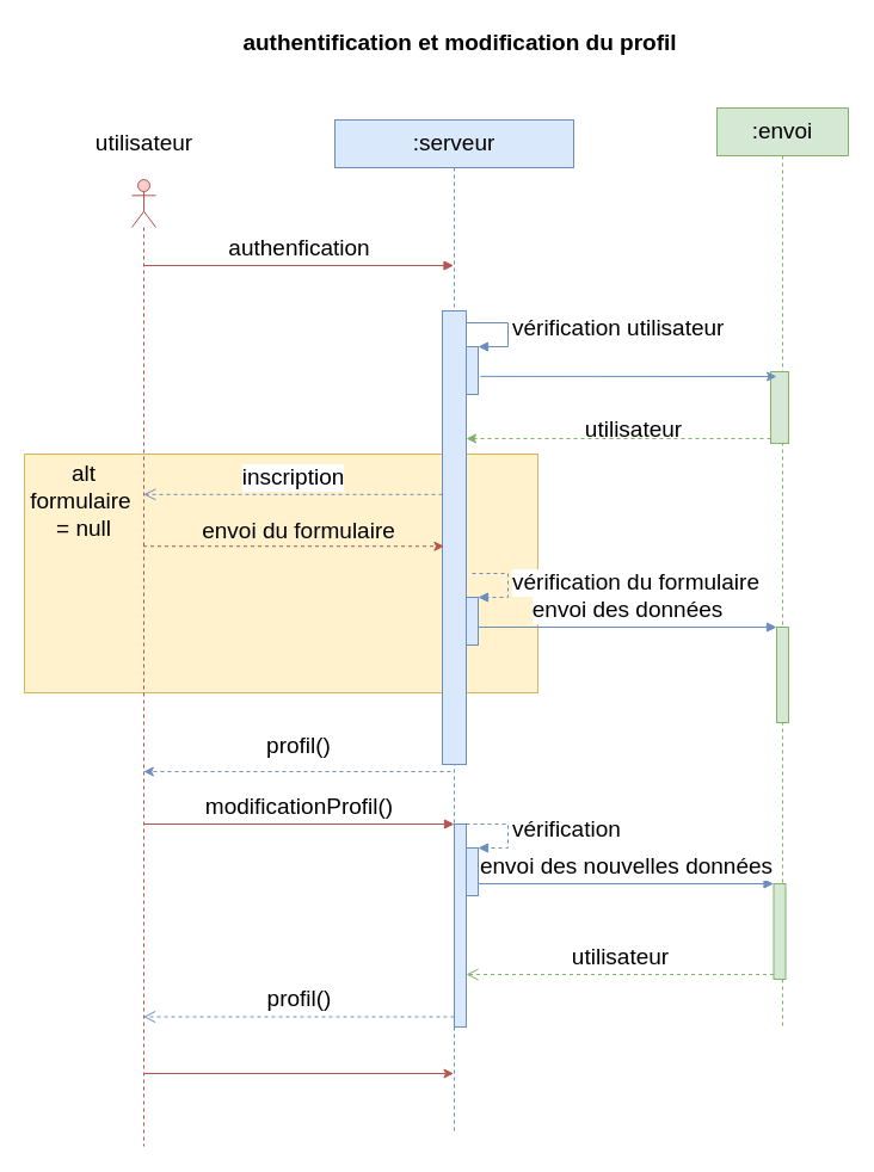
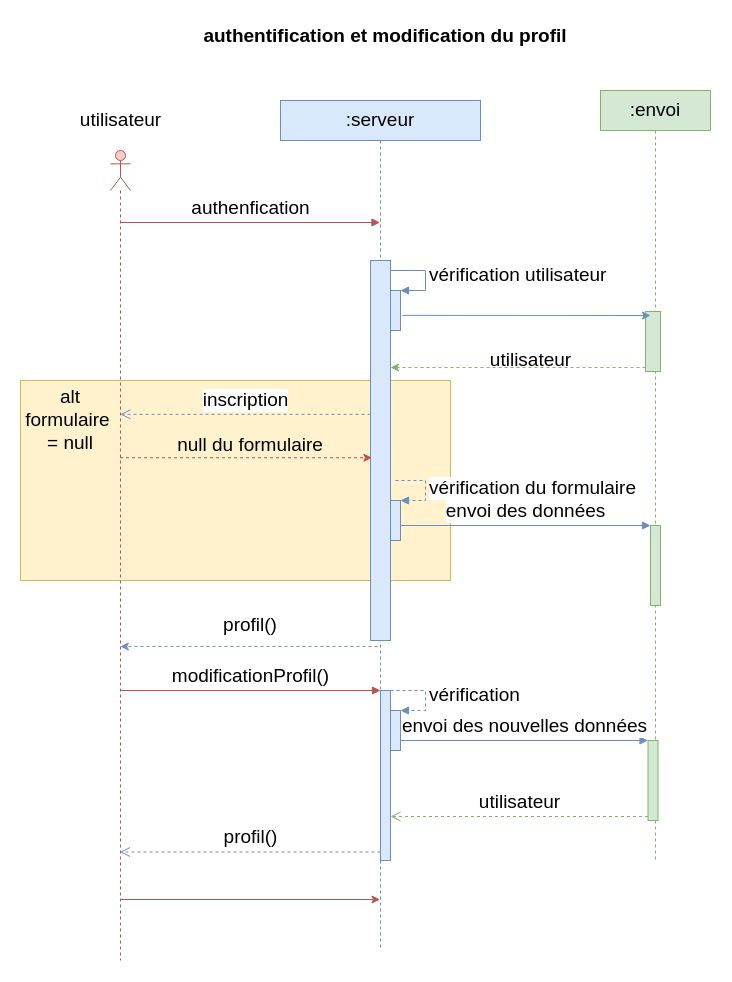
  <mxCell id="0" />
  <mxCell id="1" parent="0" />
  <mxCell id="2" value="authentification et modification du profil" style="text;align=center;fontStyle=1;verticalAlign=middle;spacingLeft=3;spacingRight=3;strokeColor=none;rotatable=0;points=[[0,0.5],[1,0.5]];portConstraint=eastwest;fontSize=19;" parent="1" vertex="1"><mxGeometry x="345" y="20" width="80" height="26" as="geometry" /></mxCell>
  <mxCell id="3" value="utilisateur" style="text;html=1;align=center;verticalAlign=middle;resizable=0;points=[];autosize=1;strokeColor=none;fillColor=none;fontSize=19;" parent="1" vertex="1"><mxGeometry x="70" y="100" width="100" height="40" as="geometry" /></mxCell>
  <mxCell id="4" value=":envoi" style="shape=umlLifeline;perimeter=lifelinePerimeter;whiteSpace=wrap;html=1;container=1;collapsible=0;recursiveResize=0;outlineConnect=0;fontSize=19;fillColor=#d5e8d4;strokeColor=#82b366;" parent="1" vertex="1"><mxGeometry x="600" y="90" width="110" height="770" as="geometry" /></mxCell>
  <mxCell id="5" value="" style="rounded=0;whiteSpace=wrap;html=1;fontSize=19;fillColor=#d5e8d4;strokeColor=#82b366;" parent="4" vertex="1"><mxGeometry x="45" y="221" width="15" height="60" as="geometry" /></mxCell>
  <mxCell id="6" value="" style="html=1;points=[];perimeter=orthogonalPerimeter;fontSize=19;fillColor=#d5e8d4;strokeColor=#82b366;" parent="4" vertex="1"><mxGeometry x="50" y="435" width="10" height="80" as="geometry" /></mxCell>
  <mxCell id="7" value="" style="html=1;points=[];perimeter=orthogonalPerimeter;fontSize=19;fillColor=#d5e8d4;strokeColor=#82b366;" parent="4" vertex="1"><mxGeometry x="47.5" y="650" width="10" height="80" as="geometry" /></mxCell>
  <mxCell id="8" value=":serveur" style="shape=umlLifeline;perimeter=lifelinePerimeter;whiteSpace=wrap;html=1;container=1;collapsible=0;recursiveResize=0;outlineConnect=0;fontSize=19;fillColor=#dae8fc;strokeColor=#6c8ebf;" parent="1" vertex="1"><mxGeometry x="280" y="100" width="200" height="850" as="geometry" /></mxCell>
  <mxCell id="9" value="" style="rounded=0;whiteSpace=wrap;html=1;fontSize=19;fillColor=#fff2cc;strokeColor=#d6b656;" parent="8" vertex="1"><mxGeometry x="-260" y="280" width="430" height="200" as="geometry" /></mxCell>
  <mxCell id="10" value="" style="html=1;points=[];perimeter=orthogonalPerimeter;fontSize=19;fillColor=#dae8fc;strokeColor=#6c8ebf;" parent="8" vertex="1"><mxGeometry x="110" y="190" width="10" height="40" as="geometry" /></mxCell>
  <mxCell id="11" value="vérification utilisateur" style="edgeStyle=orthogonalEdgeStyle;html=1;align=left;spacingLeft=2;endArrow=block;rounded=0;entryX=1;entryY=0;fontSize=19;fillColor=#dae8fc;strokeColor=#6c8ebf;" parent="8" source="12" target="10" edge="1"><mxGeometry relative="1" as="geometry"><mxPoint x="115" y="170" as="sourcePoint" /><Array as="points"><mxPoint x="145" y="170" /><mxPoint x="145" y="190" /></Array></mxGeometry></mxCell>
  <mxCell id="12" value="" style="html=1;points=[];perimeter=orthogonalPerimeter;fontSize=19;fillColor=#dae8fc;strokeColor=#6c8ebf;" parent="8" vertex="1"><mxGeometry x="90" y="160" width="20" height="380" as="geometry" /></mxCell>
  <mxCell id="13" value="alt formulaire&amp;nbsp; = null" style="text;html=1;strokeColor=none;fillColor=none;align=center;verticalAlign=middle;whiteSpace=wrap;rounded=0;fontSize=19;" parent="8" vertex="1"><mxGeometry x="-240" y="300" width="60" height="40" as="geometry" /></mxCell>
- <mxCell id="14" value="envoi du formulaire" style="text;html=1;strokeColor=none;fillColor=none;align=center;verticalAlign=middle;whiteSpace=wrap;rounded=0;fontSize=19;" parent="8" vertex="1"><mxGeometry x="-140" y="330" width="220" height="30" as="geometry" /></mxCell>
+ <mxCell id="14" value="null du formulaire" style="text;html=1;strokeColor=none;fillColor=none;align=center;verticalAlign=middle;whiteSpace=wrap;rounded=0;fontSize=19;" parent="8" vertex="1"><mxGeometry x="-140" y="330" width="220" height="30" as="geometry" /></mxCell>
  <mxCell id="15" value="" style="html=1;points=[];perimeter=orthogonalPerimeter;fontSize=19;fillColor=#dae8fc;strokeColor=#6c8ebf;" parent="8" vertex="1"><mxGeometry x="110" y="400" width="10" height="40" as="geometry" /></mxCell>
  <mxCell id="16" value="vérification du formulaire" style="edgeStyle=orthogonalEdgeStyle;html=1;align=left;spacingLeft=2;endArrow=block;rounded=0;entryX=1;entryY=0;dashed=1;fontSize=19;fillColor=#dae8fc;strokeColor=#6c8ebf;" parent="8" target="15" edge="1"><mxGeometry relative="1" as="geometry"><mxPoint x="115" y="380" as="sourcePoint" /><Array as="points"><mxPoint x="145" y="380" /></Array></mxGeometry></mxCell>
  <mxCell id="17" value="" style="html=1;points=[];perimeter=orthogonalPerimeter;fontSize=19;fillColor=#dae8fc;strokeColor=#6c8ebf;" parent="8" vertex="1"><mxGeometry x="100" y="590" width="10" height="170" as="geometry" /></mxCell>
  <mxCell id="18" value="" style="html=1;points=[];perimeter=orthogonalPerimeter;fontSize=19;fillColor=#dae8fc;strokeColor=#6c8ebf;" parent="8" vertex="1"><mxGeometry x="110" y="610" width="10" height="40" as="geometry" /></mxCell>
  <mxCell id="19" value="vérification" style="edgeStyle=orthogonalEdgeStyle;html=1;align=left;spacingLeft=2;endArrow=block;rounded=0;entryX=1;entryY=0;fontSize=19;fillColor=#dae8fc;strokeColor=#6c8ebf;dashed=1;" parent="8" source="17" target="18" edge="1"><mxGeometry relative="1" as="geometry"><mxPoint x="115" y="590" as="sourcePoint" /><Array as="points"><mxPoint x="145" y="590" /><mxPoint x="145" y="610" /></Array></mxGeometry></mxCell>
  <mxCell id="20" value="" style="shape=umlLifeline;participant=umlActor;perimeter=lifelinePerimeter;whiteSpace=wrap;html=1;container=1;collapsible=0;recursiveResize=0;verticalAlign=top;spacingTop=36;outlineConnect=0;fontSize=19;fillColor=#f8cecc;strokeColor=#b85450;" parent="1" vertex="1"><mxGeometry x="110" y="150" width="20" height="810" as="geometry" /></mxCell>
  <mxCell id="21" value="authenfication" style="html=1;verticalAlign=bottom;endArrow=block;rounded=0;fontSize=19;fillColor=#f8cecc;strokeColor=#b85450;" parent="1" target="8" edge="1"><mxGeometry relative="1" as="geometry"><mxPoint x="119.81" y="222" as="sourcePoint" /><mxPoint x="340" y="222" as="targetPoint" /></mxGeometry></mxCell>
  <mxCell id="22" value="" style="endArrow=classic;html=1;rounded=0;fontSize=19;fillColor=#dae8fc;strokeColor=#6c8ebf;exitX=1.179;exitY=0.622;exitDx=0;exitDy=0;exitPerimeter=0;" parent="1" source="10" edge="1"><mxGeometry width="50" height="50" relative="1" as="geometry"><mxPoint x="390" y="344" as="sourcePoint" /><mxPoint x="650" y="315" as="targetPoint" /></mxGeometry></mxCell>
  <mxCell id="23" value="" style="endArrow=classic;html=1;rounded=0;fontSize=19;exitX=0;exitY=0.75;exitDx=0;exitDy=0;fillColor=#d5e8d4;strokeColor=#82b366;dashed=1;" parent="1" edge="1"><mxGeometry width="50" height="50" relative="1" as="geometry"><mxPoint x="645" y="367" as="sourcePoint" /><mxPoint x="390" y="367" as="targetPoint" /></mxGeometry></mxCell>
  <mxCell id="24" value="utilisateur" style="text;html=1;align=center;verticalAlign=middle;resizable=0;points=[];autosize=1;strokeColor=none;fillColor=none;fontSize=19;" parent="1" vertex="1"><mxGeometry x="480" y="340" width="100" height="40" as="geometry" /></mxCell>
  <mxCell id="25" value="inscription" style="html=1;verticalAlign=bottom;endArrow=open;dashed=1;endSize=8;rounded=0;fontSize=19;exitX=0.003;exitY=0.438;exitDx=0;exitDy=0;exitPerimeter=0;fillColor=#dae8fc;strokeColor=#6c8ebf;" parent="1" edge="1"><mxGeometry relative="1" as="geometry"><mxPoint x="370.06" y="413.82" as="sourcePoint" /><mxPoint x="119.81" y="413.82" as="targetPoint" /></mxGeometry></mxCell>
  <mxCell id="26" value="" style="endArrow=classic;html=1;rounded=0;dashed=1;fontSize=19;entryX=0.072;entryY=0.519;entryDx=0;entryDy=0;entryPerimeter=0;fillColor=#f8cecc;strokeColor=#b85450;" parent="1" source="20" target="12" edge="1"><mxGeometry width="50" height="50" relative="1" as="geometry"><mxPoint x="470" y="470" as="sourcePoint" /><mxPoint x="520" y="420" as="targetPoint" /></mxGeometry></mxCell>
  <mxCell id="27" value="envoi des données" style="html=1;verticalAlign=bottom;endArrow=block;entryX=0;entryY=0;rounded=0;fontSize=19;fillColor=#dae8fc;strokeColor=#6c8ebf;" parent="1" source="15" target="6" edge="1"><mxGeometry relative="1" as="geometry"><mxPoint x="460" y="525" as="sourcePoint" /></mxGeometry></mxCell>
  <mxCell id="28" value="" style="endArrow=classic;html=1;rounded=0;dashed=1;fontSize=19;exitX=0.348;exitY=1.008;exitDx=0;exitDy=0;exitPerimeter=0;fillColor=#dae8fc;strokeColor=#6c8ebf;" parent="1" edge="1"><mxGeometry width="50" height="50" relative="1" as="geometry"><mxPoint x="376.96" y="646.04" as="sourcePoint" /><mxPoint x="119.81" y="646.04" as="targetPoint" /></mxGeometry></mxCell>
  <mxCell id="29" value="profil()" style="text;html=1;strokeColor=none;fillColor=none;align=center;verticalAlign=middle;whiteSpace=wrap;rounded=0;fontSize=19;" parent="1" vertex="1"><mxGeometry x="220" y="610" width="60" height="30" as="geometry" /></mxCell>
  <mxCell id="30" value="modificationProfil()" style="html=1;verticalAlign=bottom;endArrow=block;entryX=0;entryY=0;rounded=0;fontSize=19;fillColor=#f8cecc;strokeColor=#b85450;" parent="1" source="20" target="17" edge="1"><mxGeometry relative="1" as="geometry"><mxPoint x="310" y="670" as="sourcePoint" /></mxGeometry></mxCell>
  <mxCell id="31" value="profil()" style="html=1;verticalAlign=bottom;endArrow=open;dashed=1;endSize=8;exitX=0;exitY=0.95;rounded=0;fontSize=19;fillColor=#dae8fc;strokeColor=#6c8ebf;" parent="1" source="17" target="20" edge="1"><mxGeometry relative="1" as="geometry"><mxPoint x="310" y="746" as="targetPoint" /></mxGeometry></mxCell>
  <mxCell id="32" value="envoi des nouvelles données" style="html=1;verticalAlign=bottom;endArrow=block;entryX=0;entryY=0;rounded=0;fontSize=19;fillColor=#dae8fc;strokeColor=#6c8ebf;" parent="1" target="7" edge="1"><mxGeometry relative="1" as="geometry"><mxPoint x="400" y="740" as="sourcePoint" /></mxGeometry></mxCell>
  <mxCell id="33" value="utilisateur" style="html=1;verticalAlign=bottom;endArrow=open;dashed=1;endSize=8;exitX=0;exitY=0.95;rounded=0;fontSize=19;fillColor=#d5e8d4;strokeColor=#82b366;" parent="1" source="7" edge="1"><mxGeometry relative="1" as="geometry"><mxPoint x="390" y="816" as="targetPoint" /></mxGeometry></mxCell>
  <mxCell id="34" value="" style="endArrow=classic;html=1;rounded=0;fontSize=19;fillColor=#f8cecc;strokeColor=#b85450;" parent="1" edge="1"><mxGeometry width="50" height="50" relative="1" as="geometry"><mxPoint x="119.81" y="899" as="sourcePoint" /><mxPoint x="379.5" y="899" as="targetPoint" /></mxGeometry></mxCell>
